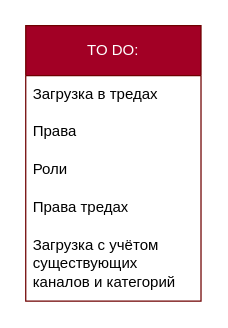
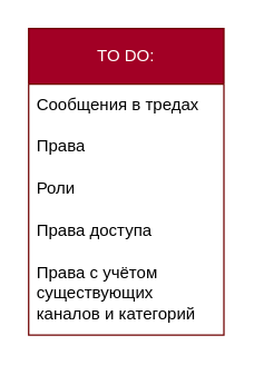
  <mxCell id="0" />
  <mxCell id="1" parent="0" />
  <mxCell id="2" value="TO DO:" style="swimlane;fontStyle=0;childLayout=stackLayout;horizontal=1;startSize=40;horizontalStack=0;resizeParent=1;resizeParentMax=0;resizeLast=0;collapsible=1;marginBottom=0;whiteSpace=wrap;html=1;fillColor=#a20025;strokeColor=#6F0000;fontColor=#ffffff;" vertex="1" parent="1"><mxGeometry x="20" y="20" width="140" height="220" as="geometry"><mxRectangle x="140" y="90" width="80" height="40" as="alternateBounds" /></mxGeometry></mxCell>
- <mxCell id="3" value="Загрузка в тредах" style="text;strokeColor=none;fillColor=none;align=left;verticalAlign=middle;spacingLeft=4;spacingRight=4;overflow=hidden;points=[[0,0.5],[1,0.5]];portConstraint=eastwest;rotatable=0;whiteSpace=wrap;html=1;" vertex="1" parent="2"><mxGeometry y="40" width="140" height="30" as="geometry" /></mxCell>
+ <mxCell id="3" value="Сообщения в тредах" style="text;strokeColor=none;fillColor=none;align=left;verticalAlign=middle;spacingLeft=4;spacingRight=4;overflow=hidden;points=[[0,0.5],[1,0.5]];portConstraint=eastwest;rotatable=0;whiteSpace=wrap;html=1;" vertex="1" parent="2"><mxGeometry y="40" width="140" height="30" as="geometry" /></mxCell>
  <mxCell id="4" value="Права" style="text;strokeColor=none;fillColor=none;align=left;verticalAlign=middle;spacingLeft=4;spacingRight=4;overflow=hidden;points=[[0,0.5],[1,0.5]];portConstraint=eastwest;rotatable=0;whiteSpace=wrap;html=1;" vertex="1" parent="2"><mxGeometry y="70" width="140" height="30" as="geometry" /></mxCell>
  <mxCell id="5" value="Роли" style="text;strokeColor=none;fillColor=none;align=left;verticalAlign=middle;spacingLeft=4;spacingRight=4;overflow=hidden;points=[[0,0.5],[1,0.5]];portConstraint=eastwest;rotatable=0;whiteSpace=wrap;html=1;" vertex="1" parent="2"><mxGeometry y="100" width="140" height="30" as="geometry" /></mxCell>
- <mxCell id="6" value="Права тредах" style="text;strokeColor=none;fillColor=none;align=left;verticalAlign=middle;spacingLeft=4;spacingRight=4;overflow=hidden;points=[[0,0.5],[1,0.5]];portConstraint=eastwest;rotatable=0;whiteSpace=wrap;html=1;" vertex="1" parent="2"><mxGeometry y="130" width="140" height="30" as="geometry" /></mxCell>
- <mxCell id="7" value="Загрузка с учётом существующих каналов и категорий" style="text;strokeColor=none;fillColor=none;align=left;verticalAlign=middle;spacingLeft=4;spacingRight=4;overflow=hidden;points=[[0,0.5],[1,0.5]];portConstraint=eastwest;rotatable=0;whiteSpace=wrap;html=1;" vertex="1" parent="2"><mxGeometry y="160" width="140" height="60" as="geometry" /></mxCell>
+ <mxCell id="6" value="Права доступа" style="text;strokeColor=none;fillColor=none;align=left;verticalAlign=middle;spacingLeft=4;spacingRight=4;overflow=hidden;points=[[0,0.5],[1,0.5]];portConstraint=eastwest;rotatable=0;whiteSpace=wrap;html=1;" vertex="1" parent="2"><mxGeometry y="130" width="140" height="30" as="geometry" /></mxCell>
+ <mxCell id="7" value="Права с учётом существующих каналов и категорий" style="text;strokeColor=none;fillColor=none;align=left;verticalAlign=middle;spacingLeft=4;spacingRight=4;overflow=hidden;points=[[0,0.5],[1,0.5]];portConstraint=eastwest;rotatable=0;whiteSpace=wrap;html=1;" vertex="1" parent="2"><mxGeometry y="160" width="140" height="60" as="geometry" /></mxCell>
